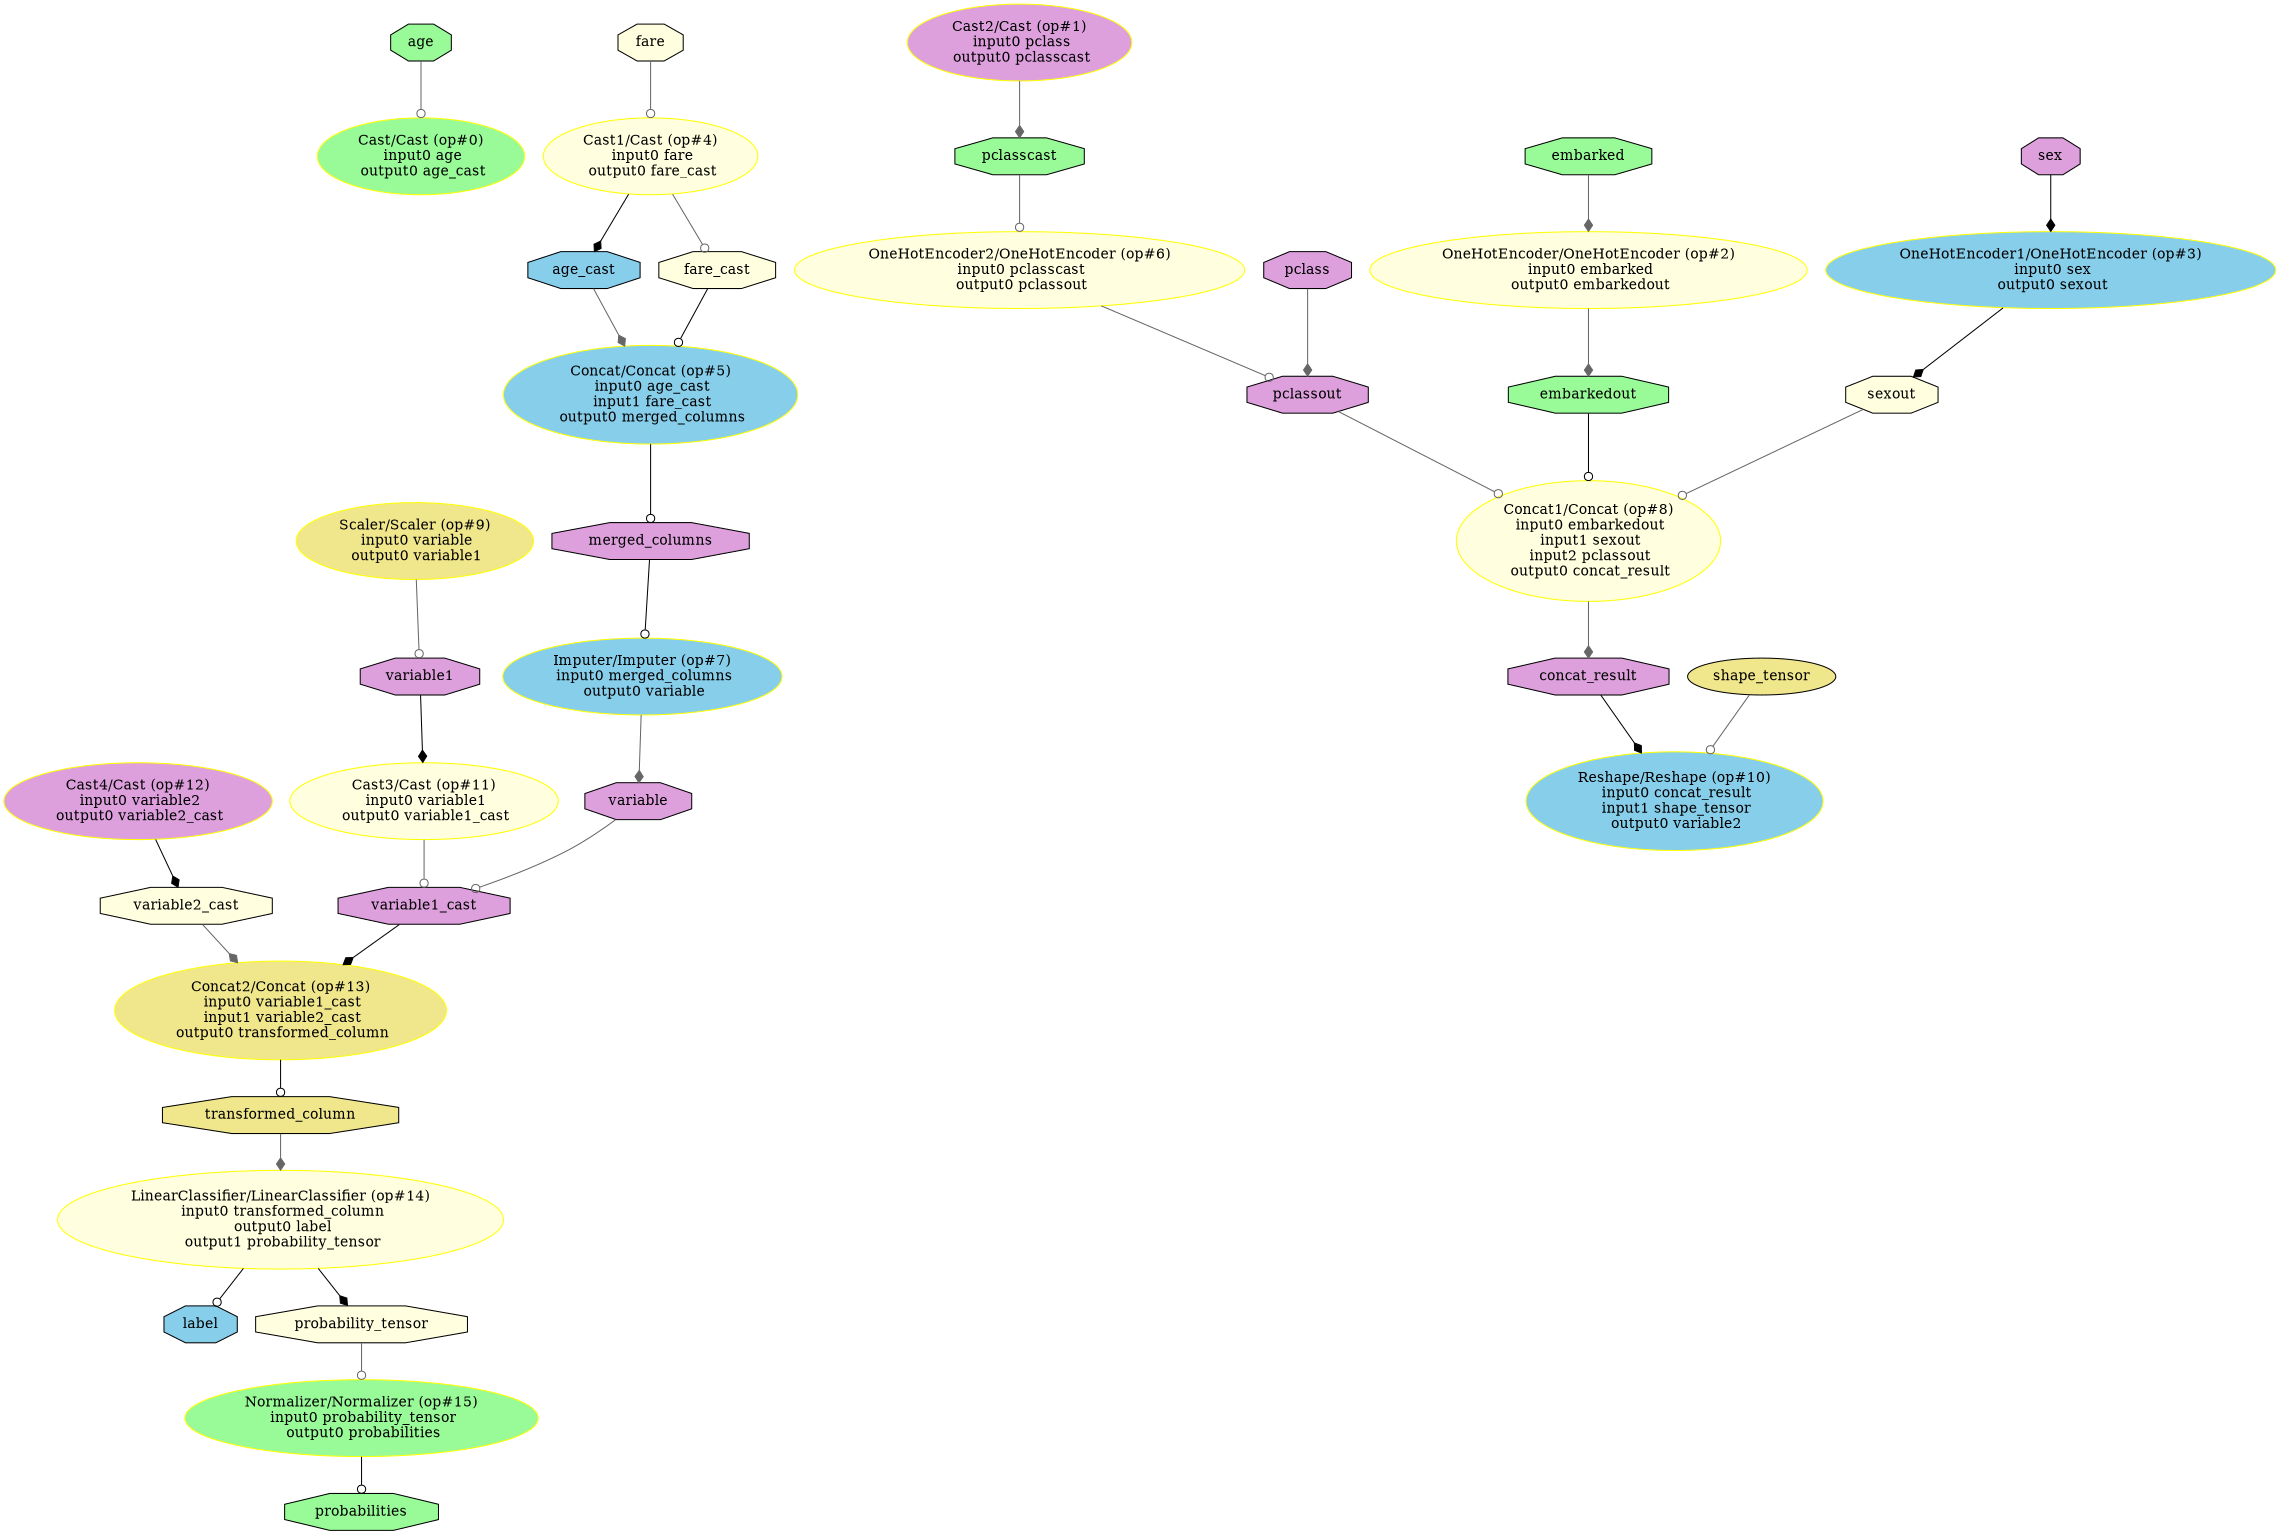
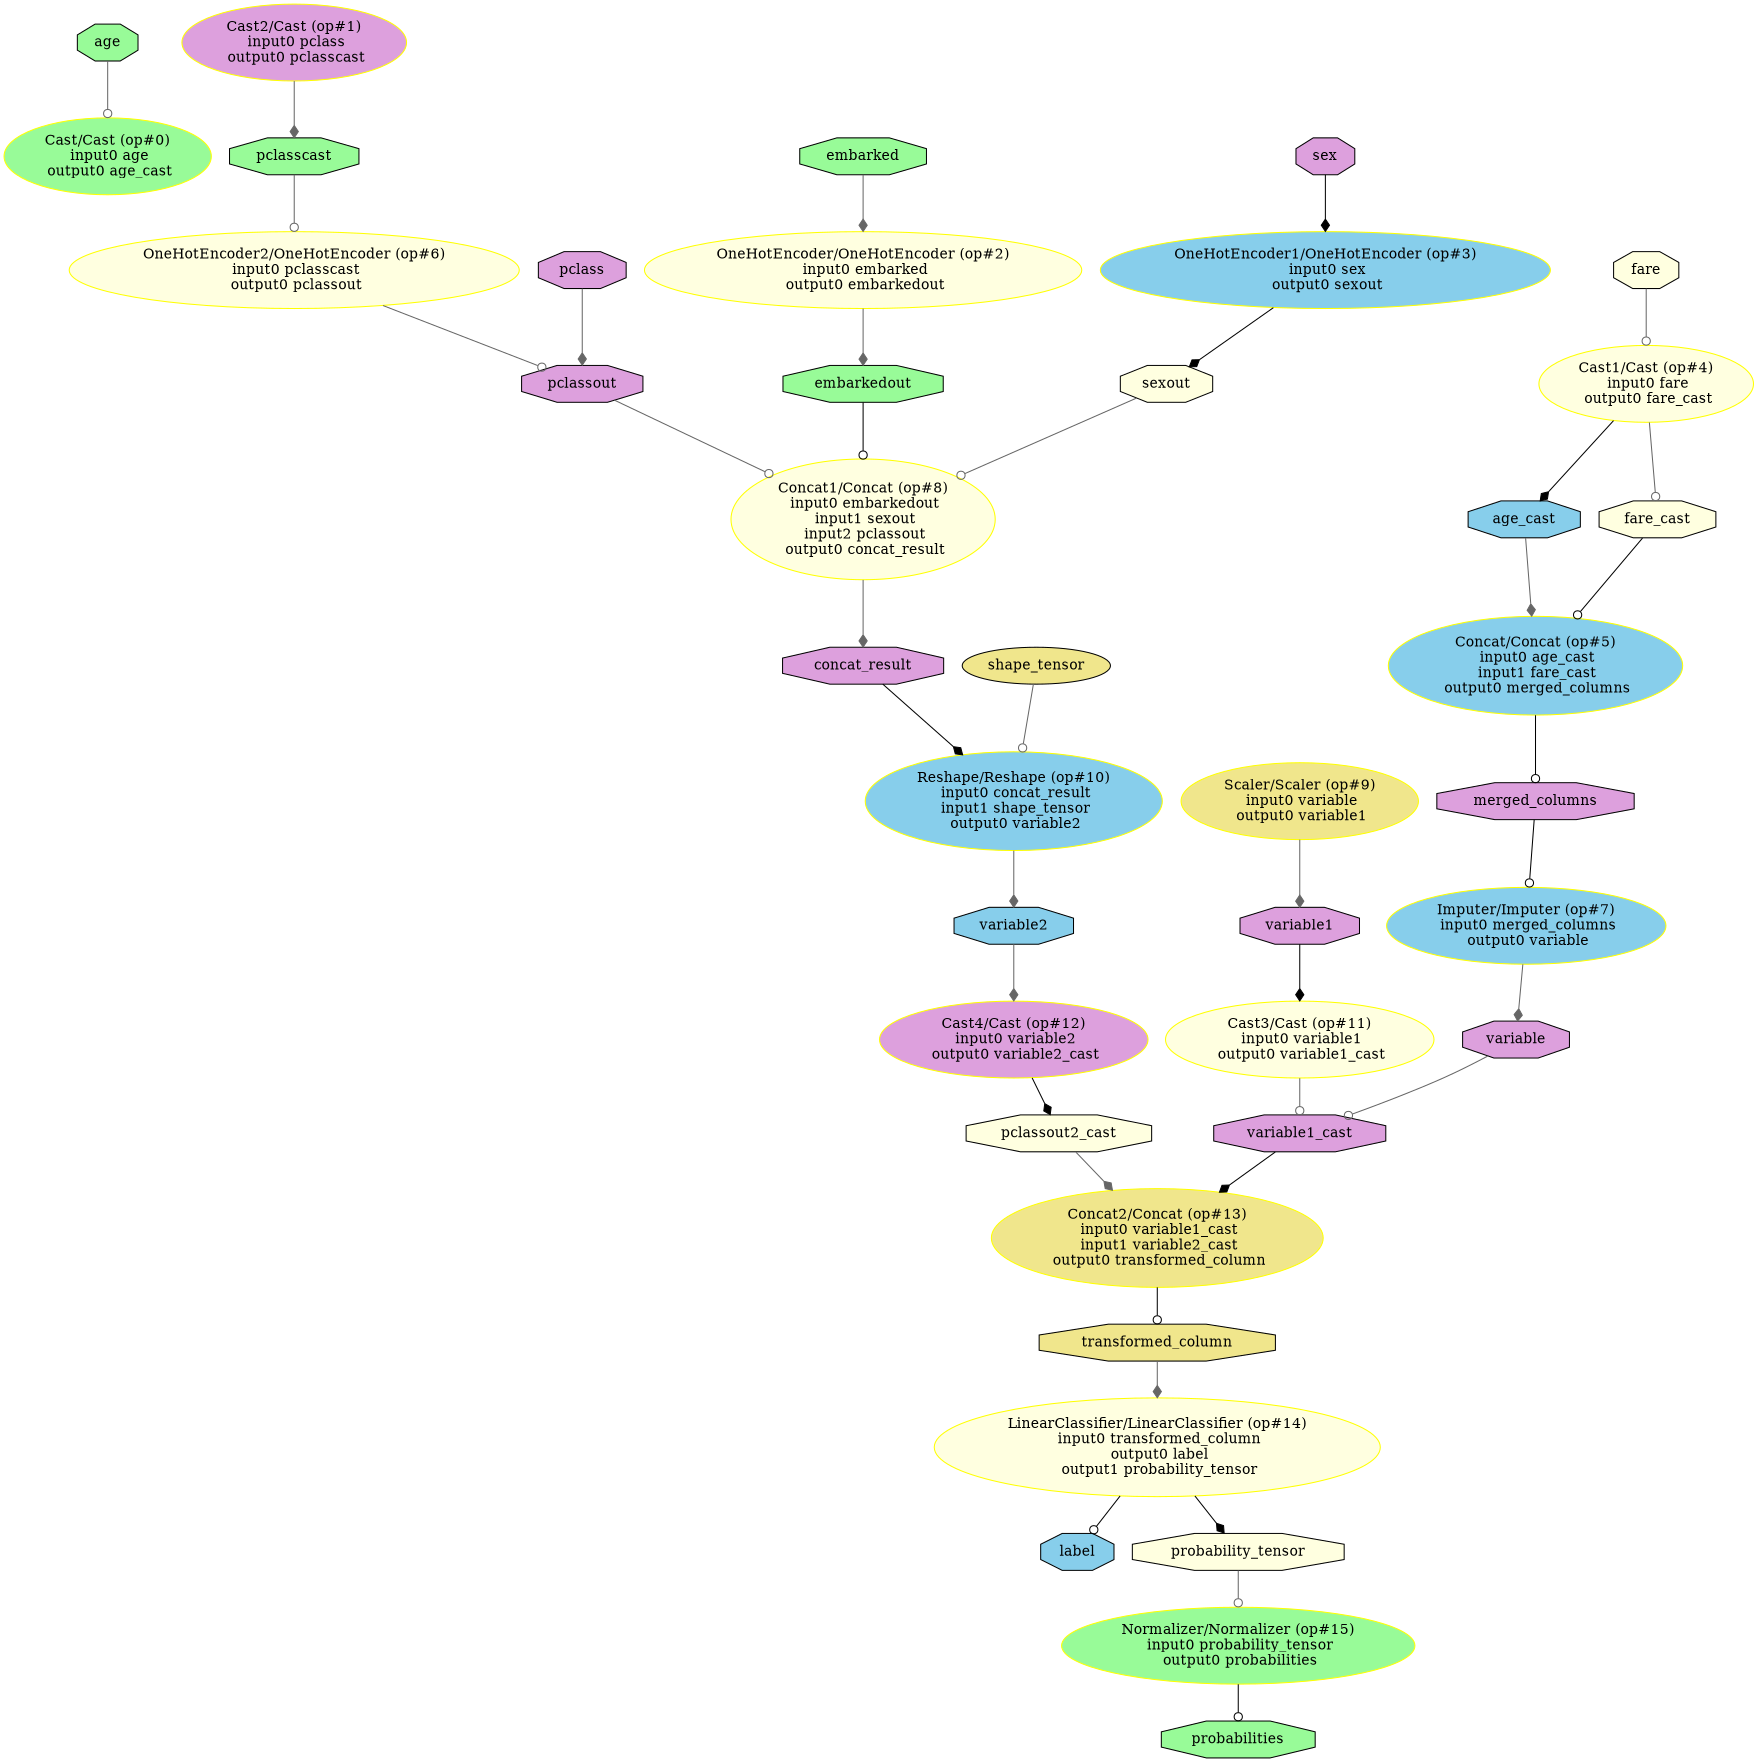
  digraph {
    rankdir=TB
    node [fillcolor=lightyellow style=filled shape=octagon]
    edge [arrowhead=diamond color=gray40]
    "Cast/Cast (op#0)\n input0 age\n output0 age_cast" [color=yellow fillcolor=palegreen height=1.041 width=2.2785 shape=""]
    n2 [fillcolor=skyblue height=0.5 label=age_cast width=1.2702]
    "Concat/Concat (op#5)\n input0 age_cast\n input1 fare_cast\n output0 merged_columns" [color=yellow fillcolor=skyblue height=1.3356 width=3.2016 shape=""]
    n4 [fillcolor=plum height=0.5 label=merged_columns width=2.2082]
    n5 [fillcolor=palegreen height=0.5 label=age width=0.75]
    "Imputer/Imputer (op#7)\n input0 merged_columns\n output0 variable" [color=yellow fillcolor=skyblue height=1.041 width=3.0445 shape=""]
    "Cast2/Cast (op#1)\n input0 pclass\n output0 pclasscast" [color=yellow fillcolor=plum height=1.041 width=2.4552 shape=""]
    n8 [fillcolor=palegreen height=0.5 label=pclasscast width=1.4461]
    "OneHotEncoder2/OneHotEncoder (op#6)\n input0 pclasscast\n output0 pclassout" [color=yellow height=1.041 width=4.9497 shape=""]
    n10 [fillcolor=plum height=0.5 label=pclassout width=1.3679]
    n11 [fillcolor=plum height=0.5 label=pclass width=1.0162]
    "Concat1/Concat (op#8)\n input0 embarkedout\n input1 sexout\n input2 pclassout\n output0 concat_result" [color=yellow height=1.6303 width=2.9463 shape=""]
    "OneHotEncoder/OneHotEncoder (op#2)\n input0 embarked\n output0 embarkedout" [color=yellow height=1.041 width=4.8123 shape=""]
    n14 [fillcolor=palegreen height=0.5 label=embarkedout width=1.7392]
    n15 [fillcolor=plum height=0.5 label=concat_result width=1.7978]
    n16 [fillcolor=palegreen height=0.5 label=embarked width=1.3874]
    "Reshape/Reshape (op#10)\n input0 concat_result\n input1 shape_tensor\n output0 variable2" [color=yellow fillcolor=skyblue height=1.3356 width=3.2409 shape=""]
    "OneHotEncoder1/OneHotEncoder (op#3)\n input0 sex\n output0 sexout" [color=yellow fillcolor=skyblue height=1.041 width=4.9497 shape=""]
    n19 [height=0.5 label=sexout width=1.0357]
    n20 [fillcolor=plum height=0.5 label=sex width=0.75]
    "Cast1/Cast (op#4)\n input0 fare\n output0 fare_cast" [color=yellow height=1.041 width=2.357 shape=""]
    n22 [height=0.5 label=fare_cast width=1.3288]
    n23 [height=0.5 label=fare width=0.75]
    n24 [fillcolor=plum height=0.5 label=variable width=1.1529]
    n25 [fillcolor=plum height=0.5 label=variable1_cast width=1.876]
    "Scaler/Scaler (op#9)\n input0 variable\n output0 variable1" [color=yellow fillcolor=khaki height=1.041 width=2.5731 shape=""]
    n27 [fillcolor=plum height=0.5 label=variable1 width=1.2897]
    "Cast3/Cast (op#11)\n input0 variable1\n output0 variable1_cast" [color=yellow height=1.041 width=2.8677 shape=""]
+   n29 [fillcolor=skyblue height=0.5 label=variable2 width=1.2897]
    "Cast4/Cast (op#12)\n input0 variable2\n output0 variable2_cast" [color=yellow fillcolor=plum height=1.041 width=2.8677 shape=""]
    "Concat2/Concat (op#13)\n input0 variable1_cast\n input1 variable2_cast\n output0 transformed_column" [color=yellow fillcolor=khaki height=1.3356 width=3.5945 shape=""]
-   n32 [height=0.5 label=variable2_cast width=1.876]
+   n32 [height=0.5 label=pclassout2_cast width=1.876]
    n33 [fillcolor=khaki height=0.5 label=shape_tensor shape=ellipse width=1.7783]
    n34 [fillcolor=khaki height=0.5 label=transformed_column width=2.599]
    "LinearClassifier/LinearClassifier (op#14)\n input0 transformed_column\n output0 label\n output1 probability_tensor" [color=yellow height=1.3356 width=4.7533 shape=""]
    n36 [fillcolor=skyblue height=0.5 label=label width=0.82074]
    n37 [height=0.5 label=probability_tensor width=2.3254]
    "Normalizer/Normalizer (op#15)\n input0 probability_tensor\n output0 probabilities" [color=yellow fillcolor=palegreen height=1.041 width=3.7516 shape=""]
    n39 [fillcolor=palegreen height=0.5 label=probabilities width=1.661]
    n2 -> "Concat/Concat (op#5)\n input0 age_cast\n input1 fare_cast\n output0 merged_columns"
    "Concat/Concat (op#5)\n input0 age_cast\n input1 fare_cast\n output0 merged_columns" -> n4 [arrowhead=odot color=black]
    n4 -> "Imputer/Imputer (op#7)\n input0 merged_columns\n output0 variable" [arrowhead=odot color=black]
    n5 -> "Cast/Cast (op#0)\n input0 age\n output0 age_cast" [arrowhead=odot]
    "Imputer/Imputer (op#7)\n input0 merged_columns\n output0 variable" -> n24
    "Cast2/Cast (op#1)\n input0 pclass\n output0 pclasscast" -> n8
    n8 -> "OneHotEncoder2/OneHotEncoder (op#6)\n input0 pclasscast\n output0 pclassout" [arrowhead=odot]
    "OneHotEncoder2/OneHotEncoder (op#6)\n input0 pclasscast\n output0 pclassout" -> n10 [arrowhead=odot]
    n10 -> "Concat1/Concat (op#8)\n input0 embarkedout\n input1 sexout\n input2 pclassout\n output0 concat_result" [arrowhead=odot]
    n11 -> n10
    "Concat1/Concat (op#8)\n input0 embarkedout\n input1 sexout\n input2 pclassout\n output0 concat_result" -> n15
    "OneHotEncoder/OneHotEncoder (op#2)\n input0 embarked\n output0 embarkedout" -> n14
    n14 -> "Concat1/Concat (op#8)\n input0 embarkedout\n input1 sexout\n input2 pclassout\n output0 concat_result" [arrowhead=odot color=black]
    n15 -> "Reshape/Reshape (op#10)\n input0 concat_result\n input1 shape_tensor\n output0 variable2" [color=black]
    n16 -> "OneHotEncoder/OneHotEncoder (op#2)\n input0 embarked\n output0 embarkedout"
+   "Reshape/Reshape (op#10)\n input0 concat_result\n input1 shape_tensor\n output0 variable2" -> n29
    "OneHotEncoder1/OneHotEncoder (op#3)\n input0 sex\n output0 sexout" -> n19 [color=black]
    n19 -> "Concat1/Concat (op#8)\n input0 embarkedout\n input1 sexout\n input2 pclassout\n output0 concat_result" [arrowhead=odot]
    n20 -> "OneHotEncoder1/OneHotEncoder (op#3)\n input0 sex\n output0 sexout" [color=black]
    "Cast1/Cast (op#4)\n input0 fare\n output0 fare_cast" -> n2 [color=black]
    "Cast1/Cast (op#4)\n input0 fare\n output0 fare_cast" -> n22 [arrowhead=odot]
    n22 -> "Concat/Concat (op#5)\n input0 age_cast\n input1 fare_cast\n output0 merged_columns" [arrowhead=odot color=black]
    n23 -> "Cast1/Cast (op#4)\n input0 fare\n output0 fare_cast" [arrowhead=odot]
    n24 -> n25 [arrowhead=odot]
    n25 -> "Concat2/Concat (op#13)\n input0 variable1_cast\n input1 variable2_cast\n output0 transformed_column" [color=black]
-   "Scaler/Scaler (op#9)\n input0 variable\n output0 variable1" -> n27 [arrowhead=odot]
+   "Scaler/Scaler (op#9)\n input0 variable\n output0 variable1" -> n27
    n27 -> "Cast3/Cast (op#11)\n input0 variable1\n output0 variable1_cast" [color=black]
    "Cast3/Cast (op#11)\n input0 variable1\n output0 variable1_cast" -> n25 [arrowhead=odot]
+   n29 -> "Cast4/Cast (op#12)\n input0 variable2\n output0 variable2_cast"
    "Cast4/Cast (op#12)\n input0 variable2\n output0 variable2_cast" -> n32 [color=black]
    "Concat2/Concat (op#13)\n input0 variable1_cast\n input1 variable2_cast\n output0 transformed_column" -> n34 [arrowhead=odot color=black]
    n32 -> "Concat2/Concat (op#13)\n input0 variable1_cast\n input1 variable2_cast\n output0 transformed_column"
    n33 -> "Reshape/Reshape (op#10)\n input0 concat_result\n input1 shape_tensor\n output0 variable2" [arrowhead=odot]
    n34 -> "LinearClassifier/LinearClassifier (op#14)\n input0 transformed_column\n output0 label\n output1 probability_tensor"
    "LinearClassifier/LinearClassifier (op#14)\n input0 transformed_column\n output0 label\n output1 probability_tensor" -> n36 [arrowhead=odot color=black]
    "LinearClassifier/LinearClassifier (op#14)\n input0 transformed_column\n output0 label\n output1 probability_tensor" -> n37 [color=black]
    n37 -> "Normalizer/Normalizer (op#15)\n input0 probability_tensor\n output0 probabilities" [arrowhead=odot]
    "Normalizer/Normalizer (op#15)\n input0 probability_tensor\n output0 probabilities" -> n39 [arrowhead=odot color=black]
  }
